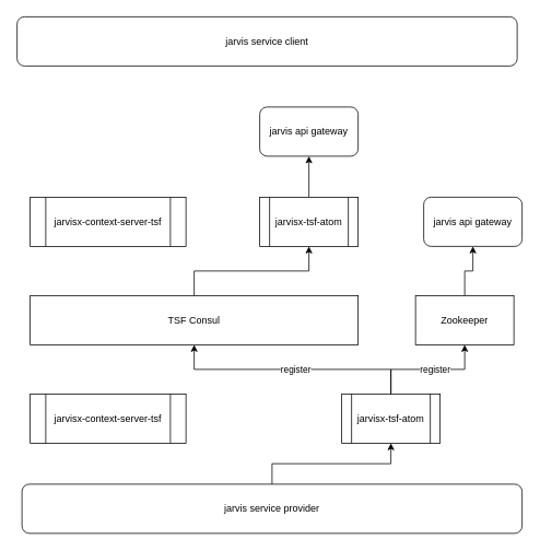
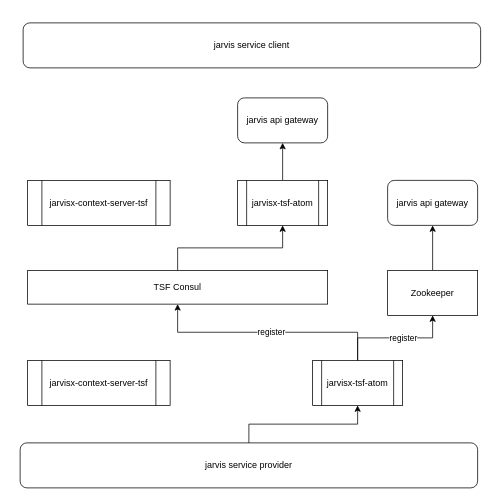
  <mxCell id="0" />
  <mxCell id="1" parent="0" />
  <mxCell id="2" value="" style="edgeStyle=orthogonalEdgeStyle;rounded=0;orthogonalLoop=1;jettySize=auto;html=1;" edge="1" parent="1" source="3" target="10"><mxGeometry relative="1" as="geometry" /></mxCell>
- <mxCell id="3" value="TSF Consul" style="rounded=0;whiteSpace=wrap;html=1;" vertex="1" parent="1"><mxGeometry x="36" y="360" width="400" height="60" as="geometry" /></mxCell>
+ <mxCell id="3" value="TSF Consul" style="rounded=0;whiteSpace=wrap;html=1;" vertex="1" parent="1"><mxGeometry x="36" y="360" width="400" height="45" as="geometry" /></mxCell>
  <mxCell id="4" value="" style="edgeStyle=orthogonalEdgeStyle;rounded=0;orthogonalLoop=1;jettySize=auto;html=1;" edge="1" parent="1" source="5" target="12"><mxGeometry relative="1" as="geometry" /></mxCell>
- <mxCell id="5" value="Zookeeper" style="rounded=0;whiteSpace=wrap;html=1;" vertex="1" parent="1"><mxGeometry x="506" y="360" width="120" height="60" as="geometry" /></mxCell>
+ <mxCell id="5" value="Zookeeper" style="rounded=0;whiteSpace=wrap;html=1;" vertex="1" parent="1"><mxGeometry x="516" y="360" width="120" height="60" as="geometry" /></mxCell>
  <mxCell id="6" value="" style="edgeStyle=orthogonalEdgeStyle;rounded=0;orthogonalLoop=1;jettySize=auto;html=1;" edge="1" parent="1" source="7" target="8"><mxGeometry relative="1" as="geometry" /></mxCell>
  <mxCell id="7" value="jarvis service provider" style="rounded=1;whiteSpace=wrap;html=1;" vertex="1" parent="1"><mxGeometry x="26" y="590" width="610" height="60" as="geometry" /></mxCell>
  <mxCell id="8" value="jarvisx-tsf-atom" style="shape=process;whiteSpace=wrap;html=1;backgroundOutline=1;" vertex="1" parent="1"><mxGeometry x="416" y="480" width="120" height="60" as="geometry" /></mxCell>
  <mxCell id="9" value="" style="edgeStyle=orthogonalEdgeStyle;rounded=0;orthogonalLoop=1;jettySize=auto;html=1;" edge="1" parent="1" source="10" target="11"><mxGeometry relative="1" as="geometry" /></mxCell>
  <mxCell id="10" value="jarvisx-tsf-atom" style="shape=process;whiteSpace=wrap;html=1;backgroundOutline=1;" vertex="1" parent="1"><mxGeometry x="316" y="240" width="120" height="60" as="geometry" /></mxCell>
  <mxCell id="11" value="jarvis api gateway" style="rounded=1;whiteSpace=wrap;html=1;" vertex="1" parent="1"><mxGeometry x="316" y="130" width="120" height="60" as="geometry" /></mxCell>
  <mxCell id="12" value="jarvis api gateway" style="rounded=1;whiteSpace=wrap;html=1;" vertex="1" parent="1"><mxGeometry x="516" y="240" width="120" height="60" as="geometry" /></mxCell>
  <mxCell id="13" value="" style="endArrow=classic;html=1;exitX=0.5;exitY=0;exitDx=0;exitDy=0;entryX=0.5;entryY=1;entryDx=0;entryDy=0;rounded=0;edgeStyle=orthogonalEdgeStyle;" edge="1" parent="1" source="8" target="5"><mxGeometry width="50" height="50" relative="1" as="geometry"><mxPoint x="456" y="500" as="sourcePoint" /><mxPoint x="506" y="450" as="targetPoint" /></mxGeometry></mxCell>
  <mxCell id="14" value="register" style="edgeLabel;html=1;align=center;verticalAlign=middle;resizable=0;points=[];" vertex="1" connectable="0" parent="13"><mxGeometry x="0.35" y="-2" relative="1" as="geometry"><mxPoint x="-18" y="-2" as="offset" /></mxGeometry></mxCell>
  <mxCell id="15" value="" style="endArrow=classic;html=1;exitX=0.5;exitY=0;exitDx=0;exitDy=0;entryX=0.5;entryY=1;entryDx=0;entryDy=0;edgeStyle=orthogonalEdgeStyle;rounded=0;" edge="1" parent="1" source="8" target="3"><mxGeometry width="50" height="50" relative="1" as="geometry"><mxPoint x="366" y="430" as="sourcePoint" /><mxPoint x="416" y="380" as="targetPoint" /></mxGeometry></mxCell>
  <mxCell id="16" value="register" style="edgeLabel;html=1;align=center;verticalAlign=middle;resizable=0;points=[];" vertex="1" connectable="0" parent="15"><mxGeometry x="-0.188" y="-4" relative="1" as="geometry"><mxPoint x="-25" y="4" as="offset" /></mxGeometry></mxCell>
  <mxCell id="17" value="jarvisx-context-server-tsf" style="shape=process;whiteSpace=wrap;html=1;backgroundOutline=1;" vertex="1" parent="1"><mxGeometry x="36" y="480" width="190" height="60" as="geometry" /></mxCell>
  <mxCell id="18" value="jarvisx-context-server-tsf" style="shape=process;whiteSpace=wrap;html=1;backgroundOutline=1;" vertex="1" parent="1"><mxGeometry x="36" y="240" width="190" height="60" as="geometry" /></mxCell>
- <mxCell id="19" value="jarvis service client" style="rounded=1;whiteSpace=wrap;html=1;" vertex="1" parent="1"><mxGeometry x="20" y="20" width="610" height="60" as="geometry" /></mxCell>
+ <mxCell id="19" value="jarvis service client" style="rounded=1;whiteSpace=wrap;html=1;" vertex="1" parent="1"><mxGeometry x="30" y="30" width="610" height="60" as="geometry" /></mxCell>
